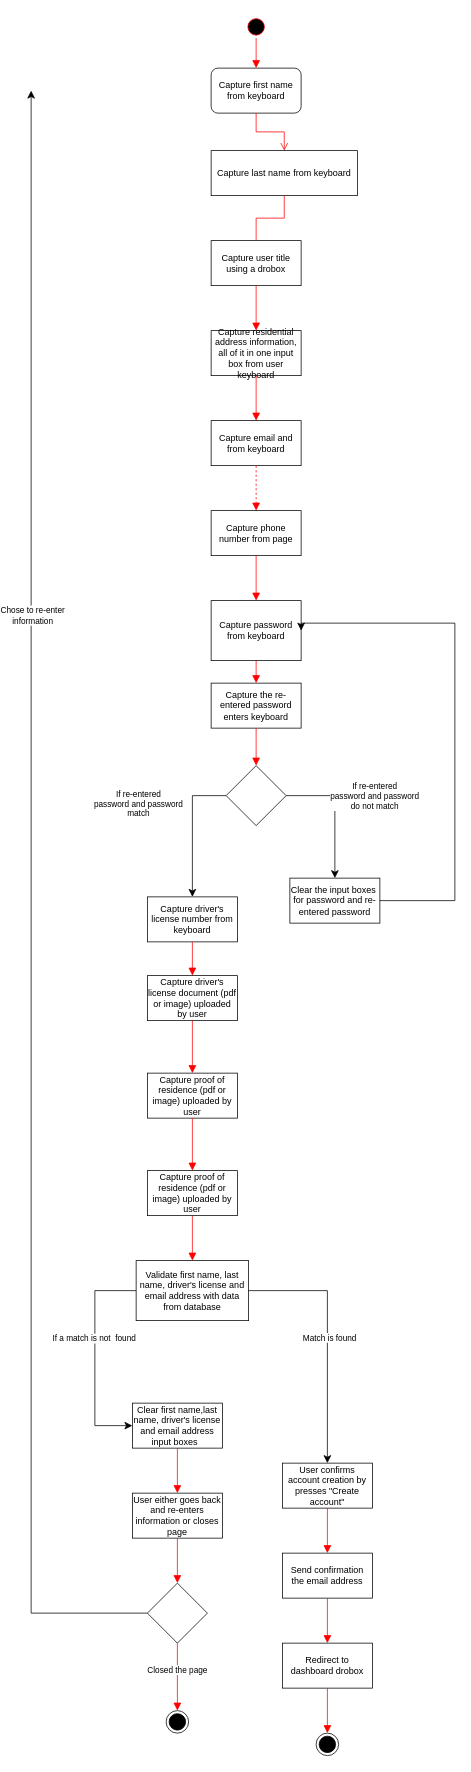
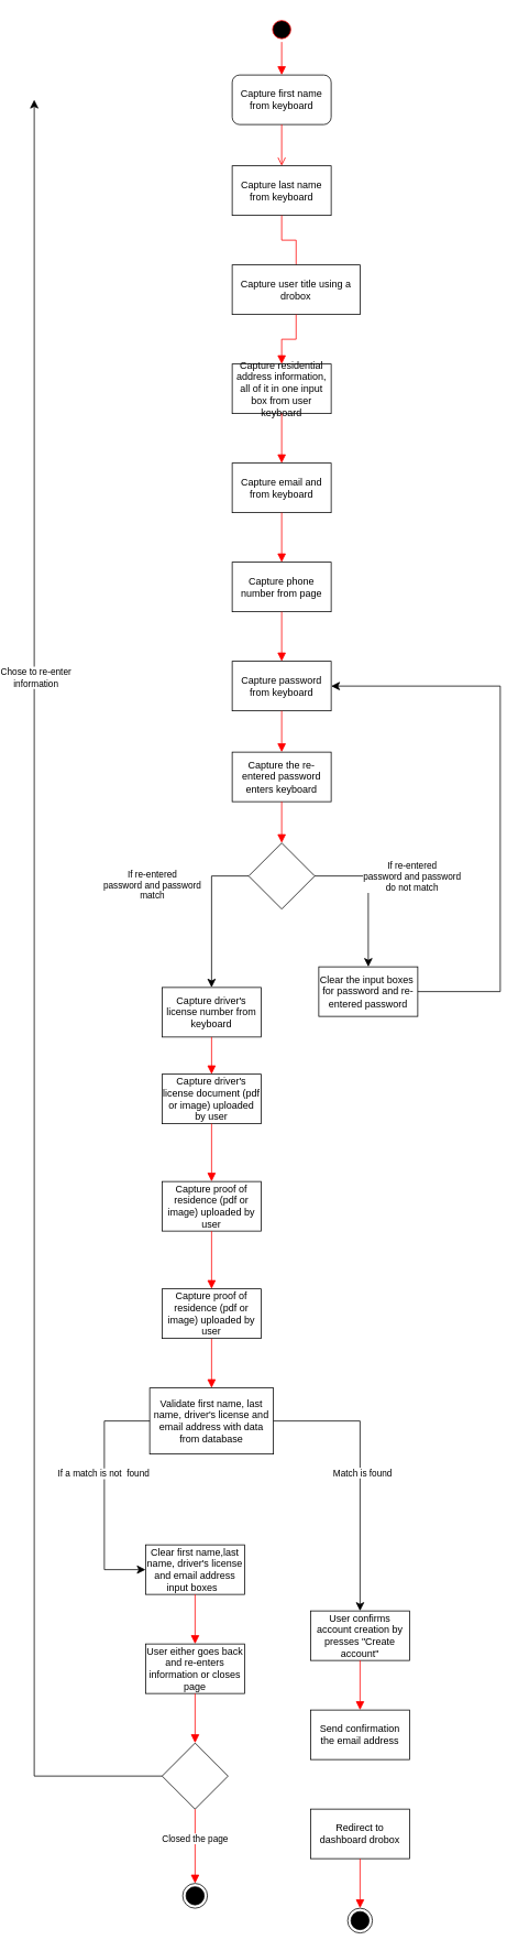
  <mxCell id="0" />
  <mxCell id="1" parent="0" />
  <mxCell id="2" value="" style="ellipse;html=1;shape=startState;fillColor=light-dark(#000000,#000000);strokeColor=light-dark(#FF0000,#FFFFFF);" vertex="1" parent="1"><mxGeometry x="305" y="20" width="30" height="30" as="geometry" /></mxCell>
  <mxCell id="3" value="" style="edgeStyle=orthogonalEdgeStyle;html=1;verticalAlign=bottom;endArrow=block;endSize=8;strokeColor=light-dark(#FF0000,#000000);rounded=0;endFill=1;entryX=0.5;entryY=0;entryDx=0;entryDy=0;" edge="1" source="2" parent="1" target="4"><mxGeometry relative="1" as="geometry"><mxPoint x="320" y="120" as="targetPoint" /></mxGeometry></mxCell>
  <mxCell id="4" value="Capture first name from keyboard" style="whiteSpace=wrap;html=1;rounded=1;" vertex="1" parent="1"><mxGeometry x="260" y="90" width="120" height="60" as="geometry" /></mxCell>
  <mxCell id="5" value="" style="edgeStyle=orthogonalEdgeStyle;html=1;verticalAlign=bottom;endArrow=open;endSize=8;strokeColor=light-dark(#FF0000,#000000);rounded=0;endFill=1;entryX=0.5;entryY=0;entryDx=0;entryDy=0;exitX=0.5;exitY=1;exitDx=0;exitDy=0;" edge="1" parent="1" target="6" source="4"><mxGeometry relative="1" as="geometry"><mxPoint x="320" y="230" as="targetPoint" /><mxPoint x="320" y="160" as="sourcePoint" /></mxGeometry></mxCell>
- <mxCell id="6" value="Capture last name from keyboard" style="rounded=0;whiteSpace=wrap;html=1;" vertex="1" parent="1"><mxGeometry x="260" y="200" width="195" height="60" as="geometry" /></mxCell>
+ <mxCell id="6" value="Capture last name from keyboard" style="rounded=0;whiteSpace=wrap;html=1;" vertex="1" parent="1"><mxGeometry x="260" y="200" width="120" height="60" as="geometry" /></mxCell>
  <mxCell id="7" value="" style="edgeStyle=orthogonalEdgeStyle;html=1;verticalAlign=bottom;endArrow=none;endSize=8;strokeColor=light-dark(#FF0000,#000000);rounded=0;endFill=1;entryX=0.5;entryY=0;entryDx=0;entryDy=0;exitX=0.5;exitY=1;exitDx=0;exitDy=0;" edge="1" parent="1" target="8" source="6"><mxGeometry relative="1" as="geometry"><mxPoint x="320" y="350" as="targetPoint" /><mxPoint x="320" y="280" as="sourcePoint" /></mxGeometry></mxCell>
- <mxCell id="8" value="Capture user title using a drobox" style="rounded=0;whiteSpace=wrap;html=1;" vertex="1" parent="1"><mxGeometry x="260" y="320" width="120" height="60" as="geometry" /></mxCell>
+ <mxCell id="8" value="Capture user title using a drobox" style="rounded=0;whiteSpace=wrap;html=1;" vertex="1" parent="1"><mxGeometry x="260" y="320" width="155" height="60" as="geometry" /></mxCell>
  <mxCell id="9" value="" style="edgeStyle=orthogonalEdgeStyle;html=1;verticalAlign=bottom;endArrow=block;endSize=8;strokeColor=light-dark(#FF0000,#000000);rounded=0;endFill=1;entryX=0.5;entryY=0;entryDx=0;entryDy=0;exitX=0.5;exitY=1;exitDx=0;exitDy=0;" edge="1" parent="1" target="10" source="8"><mxGeometry relative="1" as="geometry"><mxPoint x="320" y="480" as="targetPoint" /><mxPoint x="320" y="410" as="sourcePoint" /></mxGeometry></mxCell>
  <mxCell id="10" value="Capture residential address information, all of it in one input box from user keyboard" style="rounded=0;whiteSpace=wrap;html=1;" vertex="1" parent="1"><mxGeometry x="260" y="440" width="120" height="60" as="geometry" /></mxCell>
  <mxCell id="11" value="" style="edgeStyle=orthogonalEdgeStyle;html=1;verticalAlign=bottom;endArrow=block;endSize=8;strokeColor=light-dark(#FF0000,#000000);rounded=0;endFill=1;entryX=0.5;entryY=0;entryDx=0;entryDy=0;exitX=0.5;exitY=1;exitDx=0;exitDy=0;" edge="1" parent="1" target="12" source="10"><mxGeometry relative="1" as="geometry"><mxPoint x="320" y="600" as="targetPoint" /><mxPoint x="320" y="530" as="sourcePoint" /></mxGeometry></mxCell>
  <mxCell id="12" value="Capture email and from keyboard" style="rounded=0;whiteSpace=wrap;html=1;" vertex="1" parent="1"><mxGeometry x="260" y="560" width="120" height="60" as="geometry" /></mxCell>
- <mxCell id="13" value="" style="edgeStyle=orthogonalEdgeStyle;html=1;verticalAlign=bottom;endArrow=block;endSize=8;strokeColor=light-dark(#FF0000,#000000);rounded=0;endFill=1;entryX=0.5;entryY=0;entryDx=0;entryDy=0;exitX=0.5;exitY=1;exitDx=0;exitDy=0;dashed=1;" edge="1" parent="1" target="14" source="12"><mxGeometry relative="1" as="geometry"><mxPoint x="320" y="700" as="targetPoint" /><mxPoint x="320" y="630" as="sourcePoint" /></mxGeometry></mxCell>
+ <mxCell id="13" value="" style="edgeStyle=orthogonalEdgeStyle;html=1;verticalAlign=bottom;endArrow=block;endSize=8;strokeColor=light-dark(#FF0000,#000000);rounded=0;endFill=1;entryX=0.5;entryY=0;entryDx=0;entryDy=0;exitX=0.5;exitY=1;exitDx=0;exitDy=0;" edge="1" parent="1" target="14" source="12"><mxGeometry relative="1" as="geometry"><mxPoint x="320" y="700" as="targetPoint" /><mxPoint x="320" y="630" as="sourcePoint" /></mxGeometry></mxCell>
  <mxCell id="14" value="Capture phone number from page" style="rounded=0;whiteSpace=wrap;html=1;" vertex="1" parent="1"><mxGeometry x="260" y="680" width="120" height="60" as="geometry" /></mxCell>
  <mxCell id="15" value="" style="edgeStyle=orthogonalEdgeStyle;html=1;verticalAlign=bottom;endArrow=block;endSize=8;strokeColor=light-dark(#FF0000,#000000);rounded=0;endFill=1;entryX=0.5;entryY=0;entryDx=0;entryDy=0;exitX=0.5;exitY=1;exitDx=0;exitDy=0;" edge="1" parent="1" target="16" source="14"><mxGeometry relative="1" as="geometry"><mxPoint x="320" y="850" as="targetPoint" /><mxPoint x="320" y="780" as="sourcePoint" /></mxGeometry></mxCell>
- <mxCell id="16" value="Capture password from keyboard" style="rounded=0;whiteSpace=wrap;html=1;" vertex="1" parent="1"><mxGeometry x="260" y="800" width="120" height="80" as="geometry" /></mxCell>
+ <mxCell id="16" value="Capture password from keyboard" style="rounded=0;whiteSpace=wrap;html=1;" vertex="1" parent="1"><mxGeometry x="260" y="800" width="120" height="60" as="geometry" /></mxCell>
  <mxCell id="17" value="" style="edgeStyle=orthogonalEdgeStyle;html=1;verticalAlign=bottom;endArrow=block;endSize=8;strokeColor=light-dark(#FF0000,#000000);rounded=0;endFill=1;entryX=0.5;entryY=0;entryDx=0;entryDy=0;exitX=0.5;exitY=1;exitDx=0;exitDy=0;" edge="1" parent="1" target="18" source="16"><mxGeometry relative="1" as="geometry"><mxPoint x="320" y="940" as="targetPoint" /><mxPoint x="320" y="870" as="sourcePoint" /></mxGeometry></mxCell>
  <mxCell id="18" value="Capture the re-entered password enters keyboard" style="rounded=0;whiteSpace=wrap;html=1;" vertex="1" parent="1"><mxGeometry x="260" y="910" width="120" height="60" as="geometry" /></mxCell>
  <mxCell id="19" value="" style="edgeStyle=orthogonalEdgeStyle;html=1;verticalAlign=bottom;endArrow=block;endSize=8;strokeColor=light-dark(#FF0000,#000000);rounded=0;endFill=1;entryX=0.5;entryY=0;entryDx=0;entryDy=0;exitX=0.5;exitY=1;exitDx=0;exitDy=0;" edge="1" parent="1" target="20" source="18"><mxGeometry relative="1" as="geometry"><mxPoint x="320" y="1020" as="targetPoint" /><mxPoint x="320" y="980" as="sourcePoint" /></mxGeometry></mxCell>
  <mxCell id="20" value="" style="rhombus;whiteSpace=wrap;html=1;" vertex="1" parent="1"><mxGeometry x="280" y="1020" width="80" height="80" as="geometry" /></mxCell>
  <mxCell id="21" value="" style="edgeStyle=segmentEdgeStyle;endArrow=classic;html=1;curved=0;rounded=0;endSize=8;startSize=8;exitX=0;exitY=0.5;exitDx=0;exitDy=0;strokeColor=light-dark(#000000,#000000);entryX=0.5;entryY=0;entryDx=0;entryDy=0;" edge="1" parent="1" source="20" target="25"><mxGeometry width="50" height="50" relative="1" as="geometry"><mxPoint x="295" y="1120" as="sourcePoint" /><mxPoint x="235" y="1170" as="targetPoint" /></mxGeometry></mxCell>
  <mxCell id="22" value="If re-entered&lt;br&gt;password and password&lt;br&gt;match" style="edgeLabel;html=1;align=center;verticalAlign=middle;resizable=0;points=[];" vertex="1" connectable="0" parent="21"><mxGeometry x="-0.729" relative="1" as="geometry"><mxPoint x="-94" y="10" as="offset" /></mxGeometry></mxCell>
  <mxCell id="23" value="" style="edgeStyle=segmentEdgeStyle;endArrow=classic;html=1;curved=0;rounded=0;endSize=8;startSize=8;exitX=1;exitY=0.5;exitDx=0;exitDy=0;strokeColor=light-dark(#000000,#000000);entryX=0.5;entryY=0;entryDx=0;entryDy=0;" edge="1" parent="1" source="20" target="26"><mxGeometry width="50" height="50" relative="1" as="geometry"><mxPoint x="395" y="1060" as="sourcePoint" /><mxPoint x="425" y="1170" as="targetPoint" /><Array as="points"><mxPoint x="425" y="1060" /></Array></mxGeometry></mxCell>
  <mxCell id="24" value="If re-entered&lt;br&gt;password and password&lt;br&gt;do not match" style="edgeLabel;html=1;align=center;verticalAlign=middle;resizable=0;points=[];" vertex="1" connectable="0" parent="23"><mxGeometry x="-0.729" relative="1" as="geometry"><mxPoint x="93" as="offset" /></mxGeometry></mxCell>
  <mxCell id="25" value="Capture driver's license number from keyboard" style="rounded=0;whiteSpace=wrap;html=1;" vertex="1" parent="1"><mxGeometry x="175" y="1195" width="120" height="60" as="geometry" /></mxCell>
  <mxCell id="26" value="Clear the input boxes&amp;nbsp;&lt;br&gt;for password and re-entered password" style="rounded=0;whiteSpace=wrap;html=1;" vertex="1" parent="1"><mxGeometry x="365" y="1170" width="120" height="60" as="geometry" /></mxCell>
  <mxCell id="27" value="" style="edgeStyle=segmentEdgeStyle;endArrow=classic;html=1;curved=0;rounded=0;endSize=8;startSize=8;strokeColor=light-dark(#000000,#000000);exitX=1;exitY=0.5;exitDx=0;exitDy=0;entryX=1;entryY=0.5;entryDx=0;entryDy=0;" edge="1" parent="1" source="26" target="16"><mxGeometry width="50" height="50" relative="1" as="geometry"><mxPoint x="545" y="1200" as="sourcePoint" /><mxPoint x="585" y="740" as="targetPoint" /><Array as="points"><mxPoint x="585" y="1200" /><mxPoint x="585" y="830" /></Array></mxGeometry></mxCell>
  <mxCell id="28" value="" style="edgeStyle=orthogonalEdgeStyle;html=1;verticalAlign=bottom;endArrow=block;endSize=8;strokeColor=light-dark(#FF0000,#000000);rounded=0;endFill=1;entryX=0.5;entryY=0;entryDx=0;entryDy=0;exitX=0.5;exitY=1;exitDx=0;exitDy=0;" edge="1" parent="1" target="29" source="25"><mxGeometry relative="1" as="geometry"><mxPoint x="235" y="1330" as="targetPoint" /><mxPoint x="235" y="1250" as="sourcePoint" /></mxGeometry></mxCell>
  <mxCell id="29" value="Capture driver's license document (pdf or image) uploaded by user" style="rounded=0;whiteSpace=wrap;html=1;" vertex="1" parent="1"><mxGeometry x="175" y="1300" width="120" height="60" as="geometry" /></mxCell>
  <mxCell id="30" value="" style="edgeStyle=orthogonalEdgeStyle;html=1;verticalAlign=bottom;endArrow=block;endSize=8;strokeColor=light-dark(#FF0000,#000000);rounded=0;endFill=1;entryX=0.5;entryY=0;entryDx=0;entryDy=0;exitX=0.5;exitY=1;exitDx=0;exitDy=0;" edge="1" parent="1" target="31" source="29"><mxGeometry relative="1" as="geometry"><mxPoint x="235" y="1470" as="targetPoint" /><mxPoint x="235" y="1390" as="sourcePoint" /></mxGeometry></mxCell>
  <mxCell id="31" value="Capture proof of residence (pdf or image) uploaded by user" style="rounded=0;whiteSpace=wrap;html=1;" vertex="1" parent="1"><mxGeometry x="175" y="1430" width="120" height="60" as="geometry" /></mxCell>
  <mxCell id="32" value="" style="edgeStyle=orthogonalEdgeStyle;html=1;verticalAlign=bottom;endArrow=block;endSize=8;strokeColor=light-dark(#FF0000,#000000);rounded=0;endFill=1;entryX=0.5;entryY=0;entryDx=0;entryDy=0;exitX=0.5;exitY=1;exitDx=0;exitDy=0;" edge="1" parent="1" target="33" source="56"><mxGeometry relative="1" as="geometry"><mxPoint x="235" y="1700" as="targetPoint" /><mxPoint x="235" y="1650" as="sourcePoint" /></mxGeometry></mxCell>
  <mxCell id="33" value="Validate first name, last name, driver's license and email address with data from database" style="rounded=0;whiteSpace=wrap;html=1;" vertex="1" parent="1"><mxGeometry x="160" y="1680" width="150" height="80" as="geometry" /></mxCell>
  <mxCell id="34" value="" style="edgeStyle=segmentEdgeStyle;endArrow=classic;html=1;curved=0;rounded=0;endSize=8;startSize=8;exitX=0;exitY=0.5;exitDx=0;exitDy=0;strokeColor=light-dark(#000000,#000000);entryX=0;entryY=0.5;entryDx=0;entryDy=0;" edge="1" parent="1" source="33" target="36"><mxGeometry width="50" height="50" relative="1" as="geometry"><mxPoint x="55" y="1810" as="sourcePoint" /><mxPoint y="1900" as="targetPoint" x="145" /><Array as="points"><mxPoint x="105" y="1720" /><mxPoint x="105" y="1900" /></Array></mxGeometry></mxCell>
  <mxCell id="35" value="If a match is not&amp;nbsp; found" style="edgeLabel;html=1;align=center;verticalAlign=middle;resizable=0;points=[];" vertex="1" connectable="0" parent="34"><mxGeometry x="-0.173" y="-2" relative="1" as="geometry"><mxPoint as="offset" /></mxGeometry></mxCell>
  <mxCell id="36" value="Clear first name,last name, driver's license and email address input boxes&amp;nbsp;&amp;nbsp;" style="rounded=0;whiteSpace=wrap;html=1;" vertex="1" parent="1"><mxGeometry x="155" y="1870" width="120" height="60" as="geometry" /></mxCell>
  <mxCell id="37" value="" style="edgeStyle=segmentEdgeStyle;endArrow=classic;html=1;curved=0;rounded=0;endSize=8;startSize=8;exitX=1;exitY=0.5;exitDx=0;exitDy=0;strokeColor=light-dark(#000000,#000000);entryX=0.5;entryY=0;entryDx=0;entryDy=0;" edge="1" parent="1" source="33" target="41"><mxGeometry width="50" height="50" relative="1" as="geometry"><mxPoint x="360" y="1840" as="sourcePoint" /><mxPoint x="410" y="1940" as="targetPoint" /></mxGeometry></mxCell>
  <mxCell id="38" value="Match is found" style="edgeLabel;html=1;align=center;verticalAlign=middle;resizable=0;points=[];" vertex="1" connectable="0" parent="37"><mxGeometry x="-0.003" y="2" relative="1" as="geometry"><mxPoint as="offset" /></mxGeometry></mxCell>
  <mxCell id="39" value="" style="edgeStyle=orthogonalEdgeStyle;html=1;verticalAlign=bottom;endArrow=block;endSize=8;strokeColor=light-dark(#FF0000,#000000);rounded=0;endFill=1;entryX=0.5;entryY=0;entryDx=0;entryDy=0;exitX=0.5;exitY=1;exitDx=0;exitDy=0;" edge="1" parent="1" target="40" source="36"><mxGeometry relative="1" as="geometry"><mxPoint x="215" y="2040" as="targetPoint" /><mxPoint x="215" y="1960" as="sourcePoint" /></mxGeometry></mxCell>
  <mxCell id="40" value="User either goes back and re-enters information or closes page" style="rounded=0;whiteSpace=wrap;html=1;" vertex="1" parent="1"><mxGeometry x="155" y="1990" width="120" height="60" as="geometry" /></mxCell>
  <mxCell id="41" value="User confirms account creation by presses &quot;Create account&quot;" style="rounded=0;whiteSpace=wrap;html=1;" vertex="1" parent="1"><mxGeometry x="355" y="1950" width="120" height="60" as="geometry" /></mxCell>
  <mxCell id="42" value="" style="edgeStyle=orthogonalEdgeStyle;html=1;verticalAlign=bottom;endArrow=block;endSize=8;strokeColor=light-dark(#FF0000,#000000);rounded=0;endFill=1;entryX=0.5;entryY=0;entryDx=0;entryDy=0;exitX=0.5;exitY=1;exitDx=0;exitDy=0;" edge="1" parent="1" target="43" source="41"><mxGeometry relative="1" as="geometry"><mxPoint x="415" y="2100" as="targetPoint" /><mxPoint x="415" y="2020" as="sourcePoint" /></mxGeometry></mxCell>
  <mxCell id="43" value="Send confirmation&lt;br&gt;the email address" style="rounded=0;whiteSpace=wrap;html=1;" vertex="1" parent="1"><mxGeometry x="355" y="2070" width="120" height="60" as="geometry" /></mxCell>
  <mxCell id="44" value="" style="rhombus;whiteSpace=wrap;html=1;" vertex="1" parent="1"><mxGeometry x="175" y="2110" width="80" height="80" as="geometry" /></mxCell>
- <mxCell id="45" value="" style="edgeStyle=orthogonalEdgeStyle;html=1;verticalAlign=bottom;endArrow=block;endSize=8;strokeColor=light-dark(#FF0000,#000000);rounded=0;endFill=1;entryX=0.5;entryY=0;entryDx=0;entryDy=0;exitX=0.5;exitY=1;exitDx=0;exitDy=0;" edge="1" parent="1" target="46" source="43"><mxGeometry relative="1" as="geometry"><mxPoint x="415" y="2190" as="targetPoint" /><mxPoint x="420" y="2140" as="sourcePoint" /></mxGeometry></mxCell>
  <mxCell id="46" value="Redirect to dashboard drobox" style="rounded=0;whiteSpace=wrap;html=1;" vertex="1" parent="1"><mxGeometry x="355" y="2190" width="120" height="60" as="geometry" /></mxCell>
  <mxCell id="47" value="" style="edgeStyle=orthogonalEdgeStyle;html=1;verticalAlign=bottom;endArrow=block;endSize=8;strokeColor=light-dark(#FF0000,#000000);rounded=0;endFill=1;entryX=0.5;entryY=0;entryDx=0;entryDy=0;exitX=0.5;exitY=1;exitDx=0;exitDy=0;" edge="1" parent="1" source="46" target="48"><mxGeometry relative="1" as="geometry"><mxPoint x="414.5" y="2330" as="targetPoint" /><mxPoint x="414.5" y="2270" as="sourcePoint" /></mxGeometry></mxCell>
  <mxCell id="48" value="" style="ellipse;html=1;shape=endState;fillColor=#000000;strokeColor=light-dark(#000000,#000000);" vertex="1" parent="1"><mxGeometry x="400" y="2310" width="30" height="30" as="geometry" /></mxCell>
  <mxCell id="49" value="" style="edgeStyle=orthogonalEdgeStyle;html=1;verticalAlign=bottom;endArrow=block;endSize=8;strokeColor=light-dark(#FF0000,#000000);rounded=0;endFill=1;entryX=0.5;entryY=0;entryDx=0;entryDy=0;exitX=0.5;exitY=1;exitDx=0;exitDy=0;" edge="1" parent="1" source="40" target="44"><mxGeometry relative="1" as="geometry"><mxPoint x="305" y="2140" as="targetPoint" /><mxPoint x="215" y="2060" as="sourcePoint" /></mxGeometry></mxCell>
  <mxCell id="50" value="" style="edgeStyle=segmentEdgeStyle;endArrow=classic;html=1;curved=0;rounded=0;endSize=8;startSize=8;strokeColor=light-dark(#000000,#000000);exitX=0;exitY=0.5;exitDx=0;exitDy=0;" edge="1" parent="1" source="44"><mxGeometry width="50" height="50" relative="1" as="geometry"><mxPoint x="-65" y="2030" as="sourcePoint" /><mxPoint x="20" y="120" as="targetPoint" /></mxGeometry></mxCell>
  <mxCell id="51" value="Chose to re-enter&lt;br&gt;information" style="edgeLabel;html=1;align=center;verticalAlign=middle;resizable=0;points=[];" vertex="1" connectable="0" parent="50"><mxGeometry x="0.36" y="-1" relative="1" as="geometry"><mxPoint as="offset" /></mxGeometry></mxCell>
  <mxCell id="52" value="" style="edgeStyle=orthogonalEdgeStyle;html=1;verticalAlign=bottom;endArrow=block;endSize=8;strokeColor=light-dark(#FF0000,#000000);rounded=0;endFill=1;entryX=0.5;entryY=0;entryDx=0;entryDy=0;exitX=0.5;exitY=1;exitDx=0;exitDy=0;" edge="1" parent="1" source="44" target="54"><mxGeometry relative="1" as="geometry"><mxPoint x="214.5" y="2270" as="targetPoint" /><mxPoint x="214.5" y="2210" as="sourcePoint" /></mxGeometry></mxCell>
  <mxCell id="53" value="Closed the page" style="edgeLabel;html=1;align=center;verticalAlign=middle;resizable=0;points=[];" vertex="1" connectable="0" parent="52"><mxGeometry x="-0.215" y="-1" relative="1" as="geometry"><mxPoint as="offset" /></mxGeometry></mxCell>
  <mxCell id="54" value="" style="ellipse;html=1;shape=endState;fillColor=#000000;strokeColor=light-dark(#000000,#000000);" vertex="1" parent="1"><mxGeometry x="200" y="2280" width="30" height="30" as="geometry" /></mxCell>
  <mxCell id="55" value="" style="edgeStyle=orthogonalEdgeStyle;html=1;verticalAlign=bottom;endArrow=block;endSize=8;strokeColor=light-dark(#FF0000,#000000);rounded=0;endFill=1;entryX=0.5;entryY=0;entryDx=0;entryDy=0;exitX=0.5;exitY=1;exitDx=0;exitDy=0;" edge="1" parent="1" target="56" source="31"><mxGeometry relative="1" as="geometry"><mxPoint x="525" y="1670" as="targetPoint" /><mxPoint x="355" y="1650" as="sourcePoint" /></mxGeometry></mxCell>
  <mxCell id="56" value="Capture proof of residence (pdf or image) uploaded by user" style="rounded=0;whiteSpace=wrap;html=1;" vertex="1" parent="1"><mxGeometry x="175" y="1560" width="120" height="60" as="geometry" /></mxCell>
